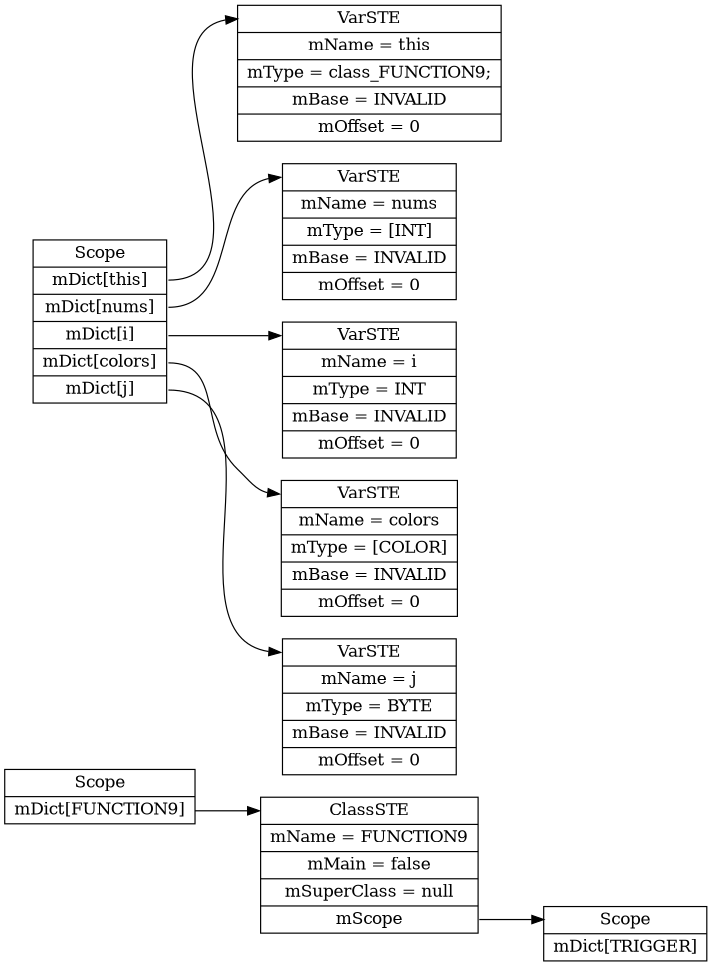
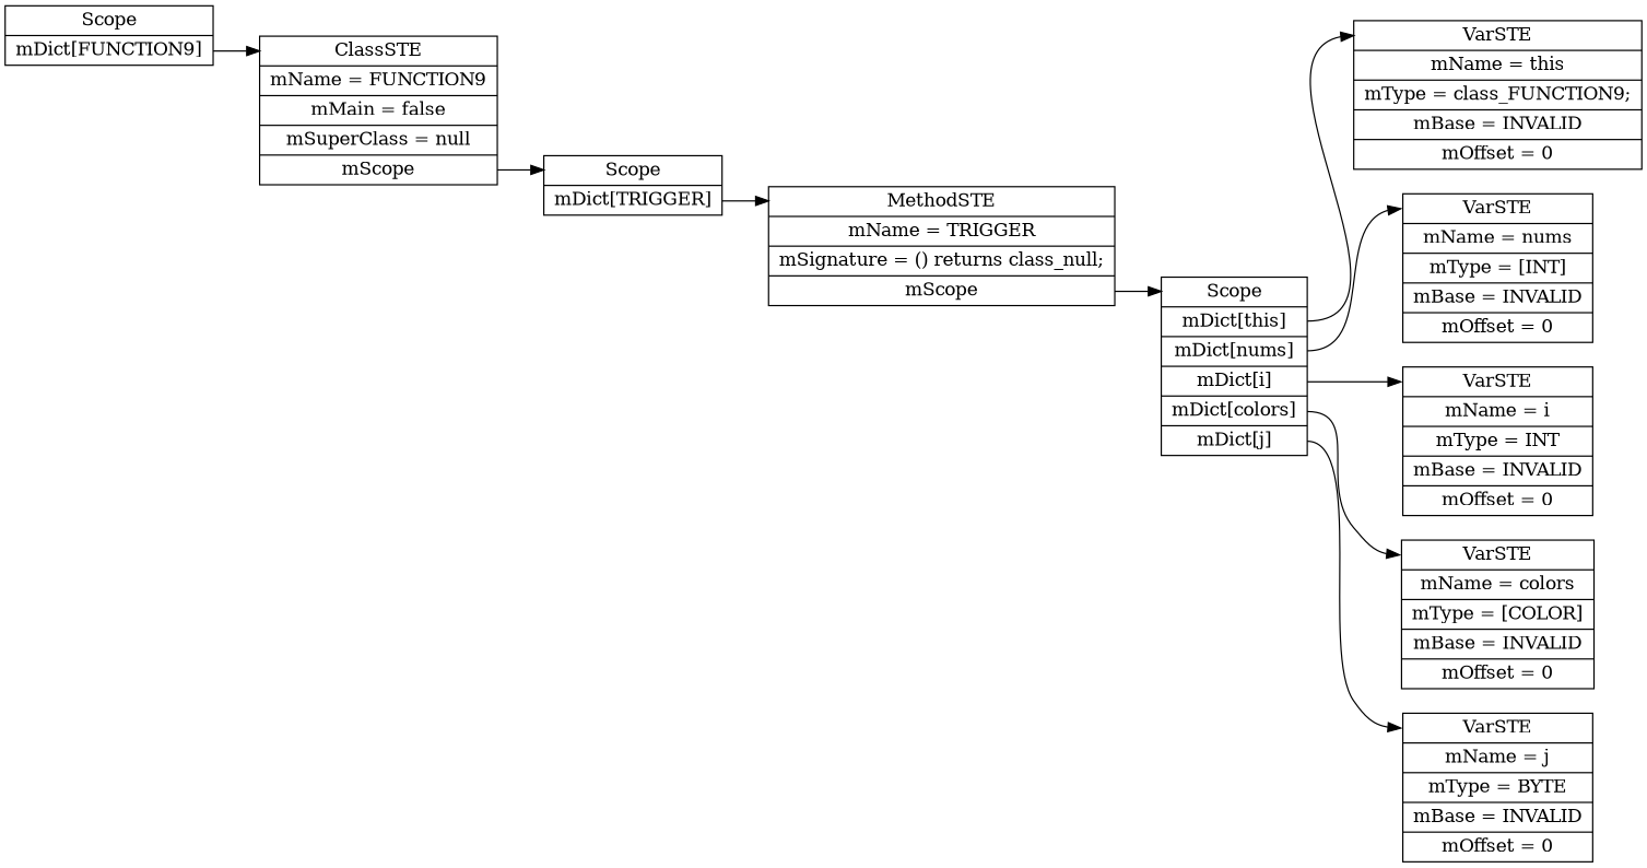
  digraph {
    rankdir=LR
    node [shape=record]
    edge [headport=f0 tailport=f1]
    n1 [label=" <f0> Scope | <f1> mDict\[FUNCTION9\] "]
    n2 [label=" <f0> ClassSTE | <f1> mName = FUNCTION9| <f2> mMain = false| <f3> mSuperClass = null| <f4> mScope "]
    n3 [label=" <f0> Scope | <f1> mDict\[TRIGGER\] "]
+   n4 [label=" <f0> MethodSTE | <f1> mName = TRIGGER| <f2> mSignature = () returns class_null;| <f3> mScope "]
    n5 [label=" <f0> Scope | <f1> mDict\[this\] | <f2> mDict\[nums\] | <f3> mDict\[i\] | <f4> mDict\[colors\] | <f5> mDict\[j\] "]
    n6 [label=" <f0> VarSTE | <f1> mName = this| <f2> mType = class_FUNCTION9;| <f3> mBase = INVALID| <f4> mOffset = 0"]
    n7 [label=" <f0> VarSTE | <f1> mName = nums| <f2> mType = [INT]| <f3> mBase = INVALID| <f4> mOffset = 0"]
    n8 [label=" <f0> VarSTE | <f1> mName = i| <f2> mType = INT| <f3> mBase = INVALID| <f4> mOffset = 0"]
    n9 [label=" <f0> VarSTE | <f1> mName = colors| <f2> mType = [COLOR]| <f3> mBase = INVALID| <f4> mOffset = 0"]
    n10 [label=" <f0> VarSTE | <f1> mName = j| <f2> mType = BYTE| <f3> mBase = INVALID| <f4> mOffset = 0"]
    n1 -> n2
    n2 -> n3 [tailport=f4]
+   n3 -> n4
+   n4 -> n5 [tailport=f3]
    n5 -> n6
    n5 -> n7 [tailport=f2]
    n5 -> n8 [tailport=f3]
    n5 -> n9 [tailport=f4]
    n5 -> n10 [tailport=f5]
  }
